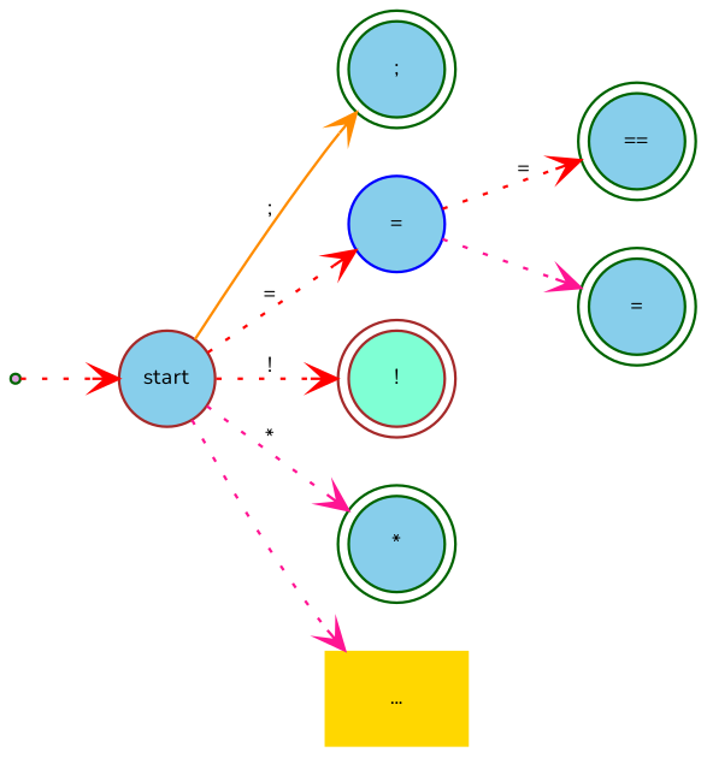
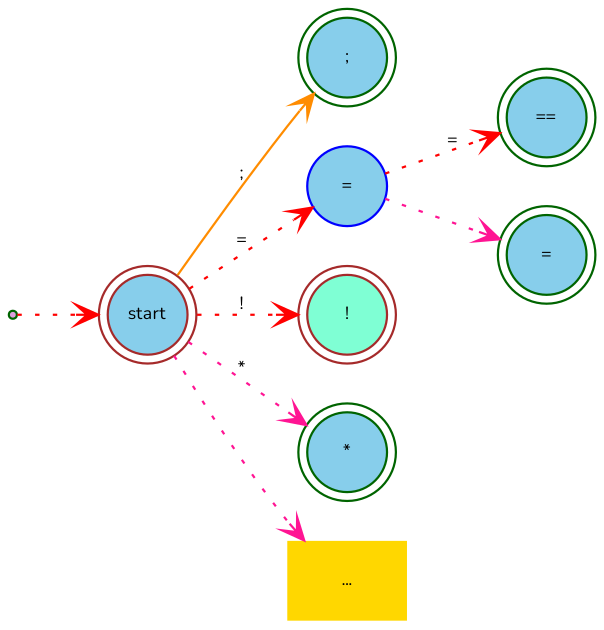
  digraph {
    rankdir=LR
    fontname=Nunito
    node [fixedsize=true fontname=Nunito fontsize=8 shape=doublecircle style=filled fillcolor=skyblue color=darkgreen]
    edge [arrowhead=vee fontname=Nunito fontsize=8 color=red style=dotted]
    n1 [shape=point fillcolor=plum]
-   n2 [label=start shape=circle color=brown]
+   n2 [label=start color=brown]
    n3 [label=";"]
    n4 [label="=" shape=circle color=blue]
    n7 [label="!" fillcolor=aquamarine color=brown]
    n8 [label="*"]
    n9 [label="..." shape=plaintext fillcolor=gold color=blue]
    n5 [label="=="]
    n6 [label="="]
    n1 -> n2
    n2 -> n3 [label=";" color=darkorange style=solid]
    n2 -> n4 [label="="]
    n2 -> n7 [label="!"]
    n2 -> n8 [label="*" color=deeppink]
    n2 -> n9 [color=deeppink]
    n4 -> n5 [label="="]
    n4 -> n6 [color=deeppink]
  }
